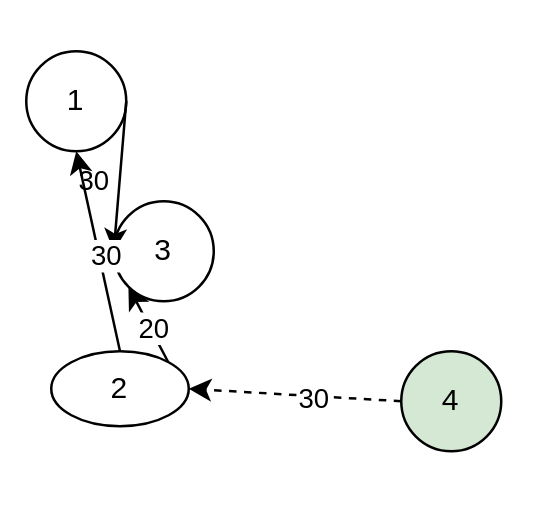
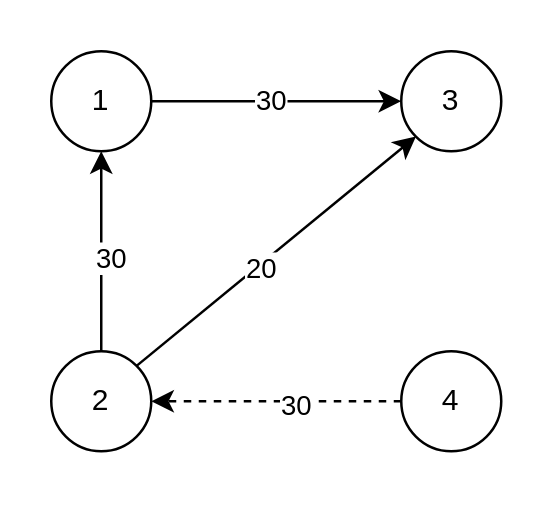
  <mxCell id="0" />
  <mxCell id="1" parent="0" />
- <mxCell id="2" value="1" style="ellipse;whiteSpace=wrap;html=1;aspect=fixed;" vertex="1" parent="1"><mxGeometry x="10" y="20" width="40" height="40" as="geometry" /></mxCell>
- <mxCell id="3" value="2" style="ellipse;whiteSpace=wrap;html=1;aspect=fixed;" vertex="1" parent="1"><mxGeometry x="20" y="140" width="55" height="30" as="geometry" /></mxCell>
- <mxCell id="4" value="3" style="ellipse;whiteSpace=wrap;html=1;aspect=fixed;" vertex="1" parent="1"><mxGeometry x="45" y="80" width="40" height="40" as="geometry" /></mxCell>
- <mxCell id="5" value="4" style="ellipse;whiteSpace=wrap;html=1;aspect=fixed;fillColor=#d5e8d4;" vertex="1" parent="1"><mxGeometry x="160" y="140" width="40" height="40" as="geometry" /></mxCell>
+ <mxCell id="2" value="1" style="ellipse;whiteSpace=wrap;html=1;aspect=fixed;" vertex="1" parent="1"><mxGeometry x="20" y="20" width="40" height="40" as="geometry" /></mxCell>
+ <mxCell id="3" value="2" style="ellipse;whiteSpace=wrap;html=1;aspect=fixed;" vertex="1" parent="1"><mxGeometry x="20" y="140" width="40" height="40" as="geometry" /></mxCell>
+ <mxCell id="4" value="3" style="ellipse;whiteSpace=wrap;html=1;aspect=fixed;" vertex="1" parent="1"><mxGeometry x="160" y="20" width="40" height="40" as="geometry" /></mxCell>
+ <mxCell id="5" value="4" style="ellipse;whiteSpace=wrap;html=1;aspect=fixed;" vertex="1" parent="1"><mxGeometry x="160" y="140" width="40" height="40" as="geometry" /></mxCell>
  <mxCell id="6" value="" style="endArrow=classic;html=1;rounded=0;exitX=1;exitY=0.5;exitDx=0;exitDy=0;entryX=0;entryY=0.5;entryDx=0;entryDy=0;" edge="1" parent="1" source="2" target="4"><mxGeometry width="50" height="50" relative="1" as="geometry"><mxPoint x="160" y="140" as="sourcePoint" /><mxPoint x="210" y="90" as="targetPoint" /></mxGeometry></mxCell>
  <mxCell id="7" value="30" style="edgeLabel;html=1;align=center;verticalAlign=middle;resizable=0;points=[];fontSize=11;" vertex="1" connectable="0" parent="6"><mxGeometry x="0.131" y="-1" relative="1" as="geometry"><mxPoint x="-10" y="-2" as="offset" /></mxGeometry></mxCell>
  <mxCell id="8" value="" style="endArrow=classic;html=1;rounded=0;exitX=0.5;exitY=0;exitDx=0;exitDy=0;entryX=0.5;entryY=1;entryDx=0;entryDy=0;" edge="1" parent="1" source="3" target="2"><mxGeometry width="50" height="50" relative="1" as="geometry"><mxPoint x="160" y="140" as="sourcePoint" /><mxPoint x="210" y="90" as="targetPoint" /></mxGeometry></mxCell>
  <mxCell id="9" value="30" style="edgeLabel;html=1;align=center;verticalAlign=middle;resizable=0;points=[];" vertex="1" connectable="0" parent="8"><mxGeometry x="-0.034" y="-3" relative="1" as="geometry"><mxPoint y="1" as="offset" /></mxGeometry></mxCell>
  <mxCell id="10" value="" style="endArrow=classic;html=1;rounded=0;entryX=1;entryY=0.5;entryDx=0;entryDy=0;exitX=0;exitY=0.5;exitDx=0;exitDy=0;dashed=1;" edge="1" parent="1" source="5" target="3"><mxGeometry width="50" height="50" relative="1" as="geometry"><mxPoint x="160" y="140" as="sourcePoint" /><mxPoint x="210" y="90" as="targetPoint" /></mxGeometry></mxCell>
  <mxCell id="11" value="30" style="edgeLabel;html=1;align=center;verticalAlign=middle;resizable=0;points=[];" vertex="1" connectable="0" parent="10"><mxGeometry x="-0.144" y="1" relative="1" as="geometry"><mxPoint as="offset" /></mxGeometry></mxCell>
  <mxCell id="12" value="" style="endArrow=classic;html=1;rounded=0;exitX=1;exitY=0;exitDx=0;exitDy=0;entryX=0;entryY=1;entryDx=0;entryDy=0;" edge="1" parent="1" source="3" target="4"><mxGeometry width="50" height="50" relative="1" as="geometry"><mxPoint x="160" y="140" as="sourcePoint" /><mxPoint x="210" y="90" as="targetPoint" /></mxGeometry></mxCell>
  <mxCell id="13" value="20" style="edgeLabel;html=1;align=center;verticalAlign=middle;resizable=0;points=[];" vertex="1" connectable="0" parent="12"><mxGeometry x="-0.132" y="-1" relative="1" as="geometry"><mxPoint as="offset" /></mxGeometry></mxCell>
